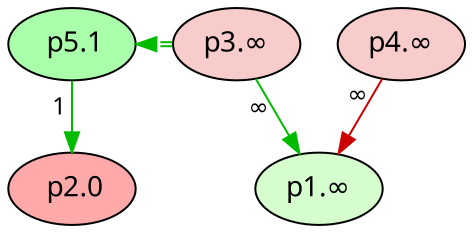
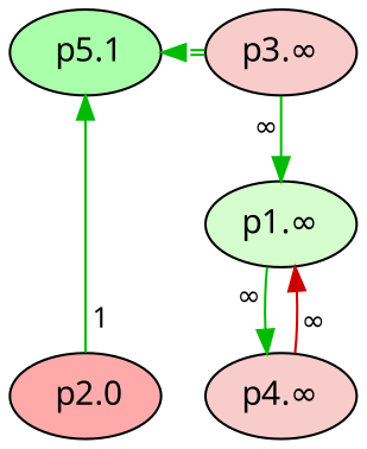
  digraph {
    fontname="Noto Sans"
    node [fillcolor="#f7cccb" fontname="Noto Sans" fontsize=14 style=filled]
    edge [color="#00BB00" dir=forward fontname="Noto Sans" fontsize=12 labeldistance=1.5 style=solid taillabel="∞"]
    n1 [fillcolor="#FFAAAA" label=" p2.0"]
    n2 [fillcolor="#AAFFAA" label=" p5.1"]
    n3 [label="p3.∞"]
    n4 [fillcolor="#d5fdce" label="p1.∞"]
    n5 [label="p4.∞"]
    subgraph sub_1 {
      rank=max
      n1
    }
    subgraph sub_2 {
      rank=min
      n2
    }
-   n2 -> n1 [taillabel=1]
+   n1 -> n2 [taillabel=1]
    n3 -> n2 [color="#00BB00:#00BB00" constraint=false style=dashed taillabel=""]
    n3 -> n4
+   n4 -> n5
    n5 -> n4 [color="#CC0000"]
  }
